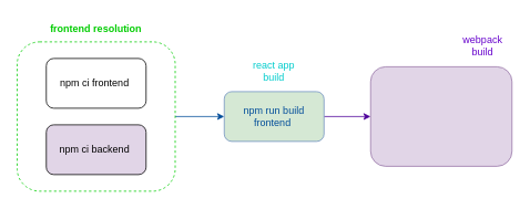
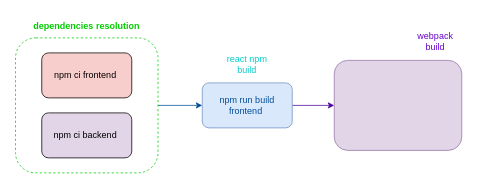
  <mxCell id="0" />
  <mxCell id="1" parent="0" />
  <mxCell id="2" style="edgeStyle=orthogonalEdgeStyle;rounded=0;orthogonalLoop=1;jettySize=auto;html=1;entryX=0;entryY=0.5;entryDx=0;entryDy=0;fontColor=#004C99;strokeColor=#004C99;" parent="1" source="3" target="8" edge="1"><mxGeometry relative="1" as="geometry" /></mxCell>
  <mxCell id="3" value="" style="rounded=1;whiteSpace=wrap;html=1;dashed=1;fillColor=none;strokeColor=#00CC00;" parent="1" vertex="1"><mxGeometry x="20" y="50" width="190" height="180" as="geometry" /></mxCell>
- <mxCell id="4" value="npm ci frontend&amp;nbsp;" style="rounded=1;whiteSpace=wrap;html=1;" parent="1" vertex="1"><mxGeometry x="55" y="70" width="120" height="60" as="geometry" /></mxCell>
+ <mxCell id="4" value="npm ci frontend&amp;nbsp;" style="rounded=1;whiteSpace=wrap;html=1;fillColor=#f8cecc;" parent="1" vertex="1"><mxGeometry x="55" y="70" width="120" height="60" as="geometry" /></mxCell>
  <mxCell id="5" value="npm ci backend&amp;nbsp;" style="rounded=1;whiteSpace=wrap;html=1;fillColor=#e1d5e7;" parent="1" vertex="1"><mxGeometry x="55" y="150" width="120" height="60" as="geometry" /></mxCell>
- <mxCell id="6" value="frontend resolution" style="text;html=1;strokeColor=none;fillColor=none;align=center;verticalAlign=middle;whiteSpace=wrap;rounded=0;dashed=1;fontColor=#00CC00;fontStyle=1" parent="1" vertex="1"><mxGeometry x="41.25" y="20" width="147.5" height="30" as="geometry" /></mxCell>
+ <mxCell id="6" value="dependencies resolution" style="text;html=1;strokeColor=none;fillColor=none;align=center;verticalAlign=middle;whiteSpace=wrap;rounded=0;dashed=1;fontColor=#00CC00;fontStyle=1" parent="1" vertex="1"><mxGeometry x="41.25" y="20" width="147.5" height="30" as="geometry" /></mxCell>
  <mxCell id="7" style="edgeStyle=orthogonalEdgeStyle;rounded=0;orthogonalLoop=1;jettySize=auto;html=1;entryX=0;entryY=0.5;entryDx=0;entryDy=0;fontColor=#6600CC;strokeColor=#4C0099;" parent="1" source="8" target="10" edge="1"><mxGeometry relative="1" as="geometry" /></mxCell>
- <mxCell id="8" value="npm run build frontend&amp;nbsp;" style="rounded=1;whiteSpace=wrap;html=1;fillColor=#d5e8d4;strokeColor=#6c8ebf;fontColor=#004C99;" parent="1" vertex="1"><mxGeometry x="269" y="110" width="120" height="60" as="geometry" /></mxCell>
- <mxCell id="9" value="react app build" style="text;html=1;strokeColor=none;fillColor=none;align=center;verticalAlign=middle;whiteSpace=wrap;rounded=0;dashed=1;fontColor=#00CCCC;" parent="1" vertex="1"><mxGeometry x="299" y="70" width="60" height="30" as="geometry" /></mxCell>
+ <mxCell id="8" value="npm run build frontend&amp;nbsp;" style="rounded=1;whiteSpace=wrap;html=1;fillColor=#dae8fc;strokeColor=#6c8ebf;fontColor=#004C99;" parent="1" vertex="1"><mxGeometry x="269" y="110" width="120" height="60" as="geometry" /></mxCell>
+ <mxCell id="9" value="react npm build" style="text;html=1;strokeColor=none;fillColor=none;align=center;verticalAlign=middle;whiteSpace=wrap;rounded=0;dashed=1;fontColor=#00CCCC;" parent="1" vertex="1"><mxGeometry x="299" y="70" width="60" height="30" as="geometry" /></mxCell>
  <mxCell id="10" value="" style="rounded=1;whiteSpace=wrap;html=1;strokeColor=#9673a6;fillColor=#e1d5e7;" parent="1" vertex="1"><mxGeometry x="445" y="80" width="170" height="120" as="geometry" /></mxCell>
  <mxCell id="11" value="webpack build" style="text;html=1;strokeColor=none;fillColor=none;align=center;verticalAlign=middle;whiteSpace=wrap;rounded=0;fontColor=#6600CC;" parent="1" vertex="1"><mxGeometry x="550" y="40" width="60" height="30" as="geometry" /></mxCell>
